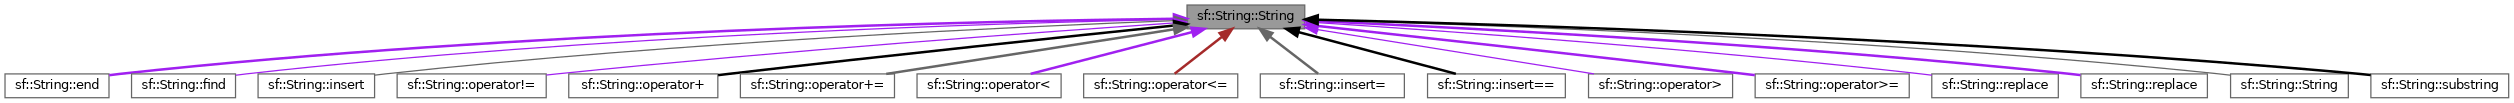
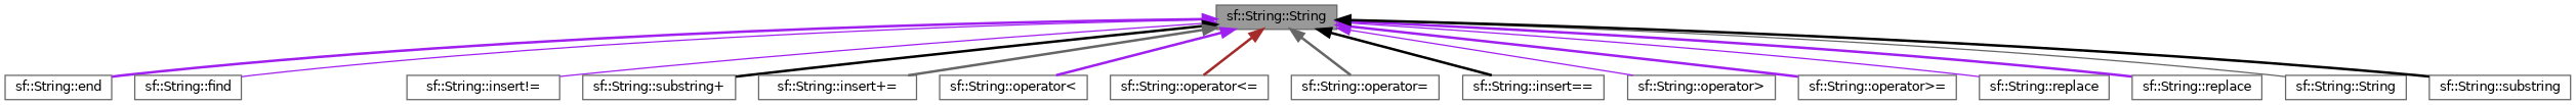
  digraph {
    rankdir=TB
    node [color=grey40 fillcolor=white fontname=Helvetica fontsize=10 shape=box style=filled]
    edge [color=purple dir=back fontname=Helvetica fontsize=10 labelfontname=Helvetica labelfontsize=10 style=bold]
    n1 [color=gray40 fillcolor=grey60 fontcolor=black height=0.2 label="sf::String::String" width=0.4]
    n2 [height=0.2 label="sf::String::end" width=0.4]
    n3 [height=0.2 label="sf::String::find" width=0.4]
-   n4 [height=0.2 label="sf::String::insert" width=0.4]
-   n5 [height=0.2 label="sf::String::operator!=" width=0.4]
-   n6 [height=0.2 label="sf::String::operator+" width=0.4]
-   n7 [height=0.2 label="sf::String::operator+=" width=0.4]
+   n5 [height=0.2 label="sf::String::insert!=" width=0.4]
+   n6 [height=0.2 label="sf::String::substring+" width=0.4]
+   n7 [height=0.2 label="sf::String::insert+=" width=0.4]
    n8 [height=0.2 label="sf::String::operator\<" width=0.4]
    n9 [height=0.2 label="sf::String::operator\<=" width=0.4]
-   n10 [height=0.2 label="sf::String::insert=" width=0.4]
+   n10 [height=0.2 label="sf::String::operator=" width=0.4]
    n11 [height=0.2 label="sf::String::insert==" width=0.4]
    n12 [height=0.2 label="sf::String::operator\>" width=0.4]
    n13 [height=0.2 label="sf::String::operator\>=" width=0.4]
    n14 [height=0.2 label="sf::String::replace" width=0.4]
    n15 [height=0.2 label="sf::String::replace" width=0.4]
    n16 [height=0.2 label="sf::String::String" width=0.4]
    n17 [height=0.2 label="sf::String::substring" width=0.4]
    n1 -> n2
    n1 -> n3 [style=solid]
-   n1 -> n4 [color=gray40 style=solid]
    n1 -> n5 [style=solid]
    n1 -> n6 [color=black]
    n1 -> n7 [color=gray40]
    n1 -> n8
    n1 -> n9 [color=brown]
    n1 -> n10 [color=gray40]
    n1 -> n11 [color=black]
    n1 -> n12 [style=solid]
    n1 -> n13
    n1 -> n14 [style=solid]
    n1 -> n15
    n1 -> n16 [color=gray40 style=solid]
    n1 -> n17 [color=black]
  }
